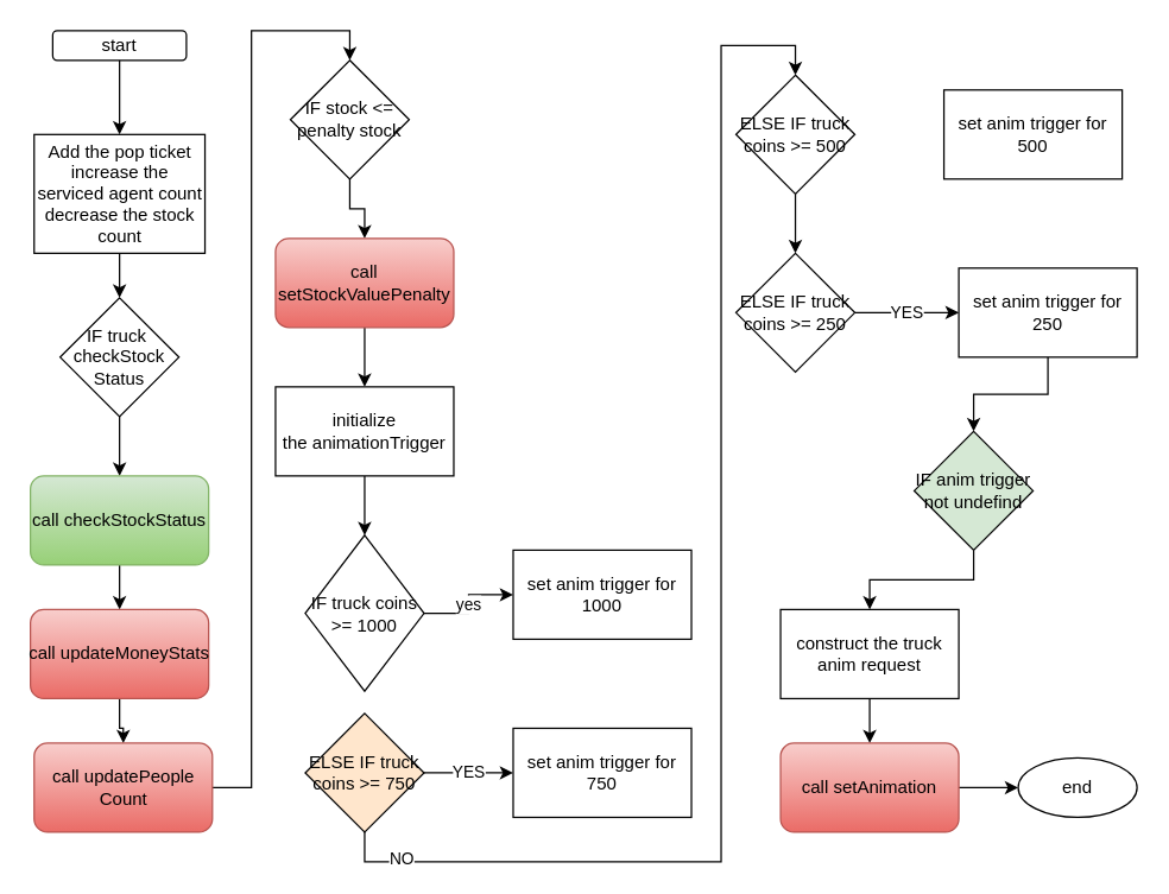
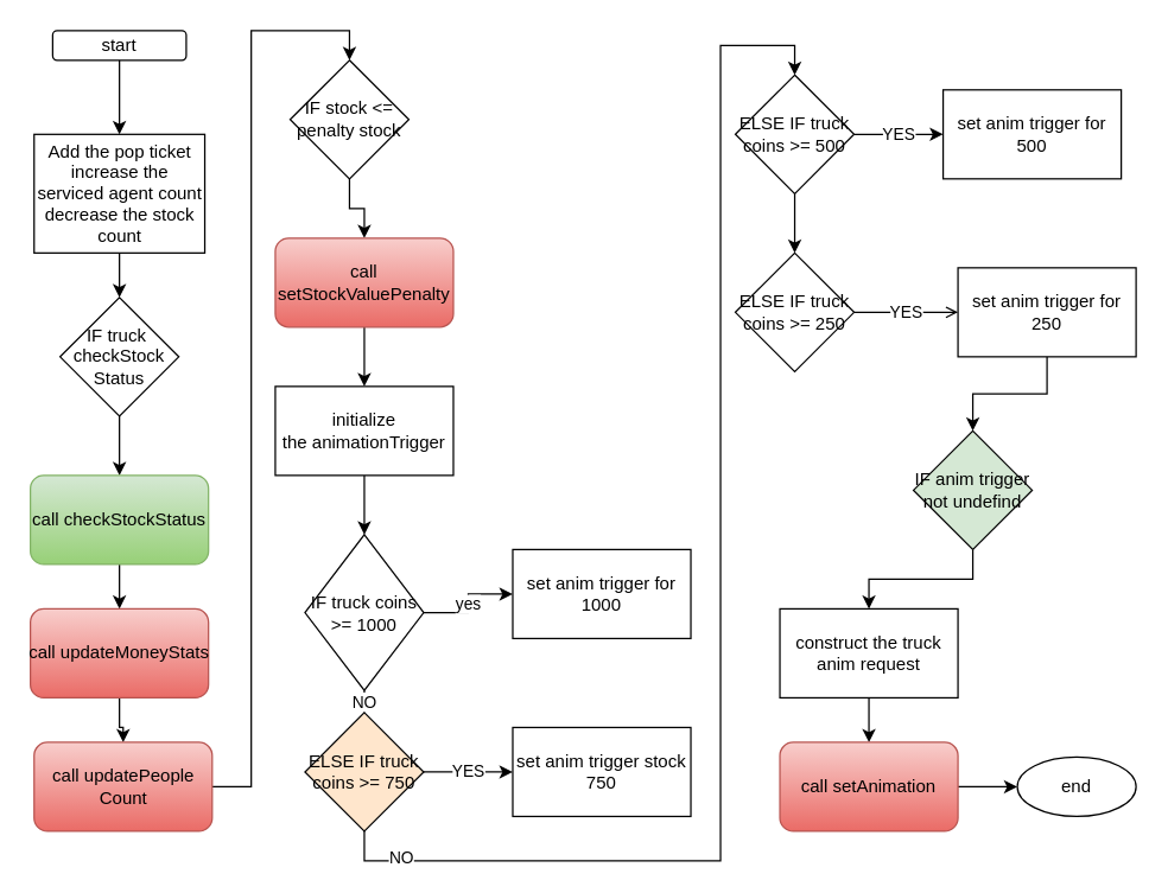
  <mxCell id="0" />
  <mxCell id="1" parent="0" />
  <mxCell id="2" value="" style="edgeStyle=orthogonalEdgeStyle;rounded=0;orthogonalLoop=1;jettySize=auto;html=1;" edge="1" parent="1" source="3" target="5"><mxGeometry relative="1" as="geometry" /></mxCell>
  <mxCell id="3" value="start" style="rounded=1;whiteSpace=wrap;html=1;" vertex="1" parent="1"><mxGeometry x="35" y="20" width="90" height="20" as="geometry" /></mxCell>
  <mxCell id="4" value="" style="edgeStyle=orthogonalEdgeStyle;rounded=0;orthogonalLoop=1;jettySize=auto;html=1;" edge="1" parent="1" source="5" target="7"><mxGeometry relative="1" as="geometry" /></mxCell>
  <mxCell id="5" value="Add the pop ticket&lt;br&gt;increase the serviced agent count&lt;br&gt;decrease the stock count" style="rounded=0;whiteSpace=wrap;html=1;" vertex="1" parent="1"><mxGeometry x="22.5" y="90" width="115" height="80" as="geometry" /></mxCell>
  <mxCell id="6" value="" style="edgeStyle=orthogonalEdgeStyle;rounded=0;orthogonalLoop=1;jettySize=auto;html=1;" edge="1" parent="1" source="7" target="9"><mxGeometry relative="1" as="geometry" /></mxCell>
  <mxCell id="7" value="IF truck&amp;nbsp;&lt;br&gt;checkStock&lt;br&gt;Status" style="rhombus;whiteSpace=wrap;html=1;" vertex="1" parent="1"><mxGeometry x="40" y="200" width="80" height="80" as="geometry" /></mxCell>
  <mxCell id="8" value="" style="edgeStyle=orthogonalEdgeStyle;rounded=0;orthogonalLoop=1;jettySize=auto;html=1;" edge="1" parent="1" source="9" target="11"><mxGeometry relative="1" as="geometry" /></mxCell>
  <mxCell id="9" value="call&amp;nbsp;checkStockStatus" style="rounded=1;whiteSpace=wrap;html=1;fillColor=#d5e8d4;gradientColor=#97d077;strokeColor=#82b366;" vertex="1" parent="1"><mxGeometry x="20" y="320" width="120" height="60" as="geometry" /></mxCell>
  <mxCell id="10" value="" style="edgeStyle=orthogonalEdgeStyle;rounded=0;orthogonalLoop=1;jettySize=auto;html=1;" edge="1" parent="1" source="11" target="13"><mxGeometry relative="1" as="geometry" /></mxCell>
  <mxCell id="11" value="call&amp;nbsp;updateMoneyStats" style="rounded=1;whiteSpace=wrap;html=1;fillColor=#f8cecc;gradientColor=#ea6b66;strokeColor=#b85450;" vertex="1" parent="1"><mxGeometry x="20" y="410" width="120" height="60" as="geometry" /></mxCell>
  <mxCell id="12" style="edgeStyle=orthogonalEdgeStyle;rounded=0;orthogonalLoop=1;jettySize=auto;html=1;entryX=0.5;entryY=0;entryDx=0;entryDy=0;" edge="1" parent="1" source="13" target="15"><mxGeometry relative="1" as="geometry" /></mxCell>
  <mxCell id="13" value="call&amp;nbsp;updatePeople&lt;br&gt;Count" style="rounded=1;whiteSpace=wrap;html=1;fillColor=#f8cecc;gradientColor=#ea6b66;strokeColor=#b85450;" vertex="1" parent="1"><mxGeometry x="22.5" y="500" width="120" height="60" as="geometry" /></mxCell>
  <mxCell id="14" value="" style="edgeStyle=orthogonalEdgeStyle;rounded=0;orthogonalLoop=1;jettySize=auto;html=1;" edge="1" parent="1" source="15" target="17"><mxGeometry relative="1" as="geometry" /></mxCell>
  <mxCell id="15" value="IF stock &amp;lt;= penalty stock" style="rhombus;whiteSpace=wrap;html=1;" vertex="1" parent="1"><mxGeometry x="195" y="40" width="80" height="80" as="geometry" /></mxCell>
  <mxCell id="16" value="" style="edgeStyle=orthogonalEdgeStyle;rounded=0;orthogonalLoop=1;jettySize=auto;html=1;" edge="1" parent="1" source="17" target="19"><mxGeometry relative="1" as="geometry" /></mxCell>
  <mxCell id="17" value="call setStockValuePenalty" style="rounded=1;whiteSpace=wrap;html=1;fillColor=#f8cecc;gradientColor=#ea6b66;strokeColor=#b85450;" vertex="1" parent="1"><mxGeometry x="185" y="160" width="120" height="60" as="geometry" /></mxCell>
  <mxCell id="18" value="" style="edgeStyle=orthogonalEdgeStyle;rounded=0;orthogonalLoop=1;jettySize=auto;html=1;" edge="1" parent="1" source="19" target="22"><mxGeometry relative="1" as="geometry" /></mxCell>
  <mxCell id="19" value="initialize the&amp;nbsp;animationTrigger" style="rounded=0;whiteSpace=wrap;html=1;" vertex="1" parent="1"><mxGeometry x="185" y="260" width="120" height="60" as="geometry" /></mxCell>
  <mxCell id="20" value="yes" style="edgeStyle=orthogonalEdgeStyle;rounded=0;orthogonalLoop=1;jettySize=auto;html=1;" edge="1" parent="1" source="22" target="23"><mxGeometry relative="1" as="geometry" /></mxCell>
+ <mxCell id="21" value="NO" style="edgeStyle=orthogonalEdgeStyle;rounded=0;orthogonalLoop=1;jettySize=auto;html=1;" edge="1" parent="1" source="22" target="27"><mxGeometry relative="1" as="geometry"><Array as="points"><mxPoint x="245" y="460" /><mxPoint x="245" y="460" /></Array></mxGeometry></mxCell>
  <mxCell id="22" value="IF truck coins &amp;gt;= 1000" style="rhombus;whiteSpace=wrap;html=1;rounded=0;" vertex="1" parent="1"><mxGeometry x="205" y="360" width="80" height="105" as="geometry" /></mxCell>
  <mxCell id="23" value="set anim trigger for 1000" style="whiteSpace=wrap;html=1;rounded=0;" vertex="1" parent="1"><mxGeometry x="345" y="370" width="120" height="60" as="geometry" /></mxCell>
  <mxCell id="24" value="YES" style="edgeStyle=orthogonalEdgeStyle;rounded=0;orthogonalLoop=1;jettySize=auto;html=1;" edge="1" parent="1" source="27" target="28"><mxGeometry relative="1" as="geometry" /></mxCell>
  <mxCell id="25" style="edgeStyle=orthogonalEdgeStyle;rounded=0;orthogonalLoop=1;jettySize=auto;html=1;entryX=0.5;entryY=0;entryDx=0;entryDy=0;" edge="1" parent="1" source="27" target="31"><mxGeometry relative="1" as="geometry"><Array as="points"><mxPoint x="245" y="580" /><mxPoint x="485" y="580" /><mxPoint x="485" y="30" /><mxPoint x="535" y="30" /></Array></mxGeometry></mxCell>
  <mxCell id="26" value="NO" style="edgeLabel;html=1;align=center;verticalAlign=middle;resizable=0;points=[];" vertex="1" connectable="0" parent="25"><mxGeometry x="-0.9" y="3" relative="1" as="geometry"><mxPoint as="offset" /></mxGeometry></mxCell>
  <mxCell id="27" value="ELSE IF truck coins &amp;gt;= 750" style="rhombus;whiteSpace=wrap;html=1;rounded=0;fillColor=#ffe6cc;" vertex="1" parent="1"><mxGeometry x="205" y="480" width="80" height="80" as="geometry" /></mxCell>
- <mxCell id="28" value="set anim trigger for 750" style="whiteSpace=wrap;html=1;rounded=0;" vertex="1" parent="1"><mxGeometry x="345" y="490" width="120" height="60" as="geometry" /></mxCell>
+ <mxCell id="28" value="set anim trigger stock 750" style="whiteSpace=wrap;html=1;rounded=0;" vertex="1" parent="1"><mxGeometry x="345" y="490" width="120" height="60" as="geometry" /></mxCell>
+ <mxCell id="29" value="YES" style="edgeStyle=orthogonalEdgeStyle;rounded=0;orthogonalLoop=1;jettySize=auto;html=1;" edge="1" parent="1" source="31" target="32"><mxGeometry relative="1" as="geometry" /></mxCell>
  <mxCell id="30" value="" style="edgeStyle=orthogonalEdgeStyle;rounded=0;orthogonalLoop=1;jettySize=auto;html=1;" edge="1" parent="1" source="31" target="34"><mxGeometry relative="1" as="geometry" /></mxCell>
  <mxCell id="31" value="ELSE IF truck coins &amp;gt;= 500" style="rhombus;whiteSpace=wrap;html=1;rounded=0;" vertex="1" parent="1"><mxGeometry x="495" y="50" width="80" height="80" as="geometry" /></mxCell>
  <mxCell id="32" value="set anim trigger for 500" style="whiteSpace=wrap;html=1;rounded=0;" vertex="1" parent="1"><mxGeometry x="635" y="60" width="120" height="60" as="geometry" /></mxCell>
- <mxCell id="33" value="YES" style="edgeStyle=orthogonalEdgeStyle;rounded=0;orthogonalLoop=1;jettySize=auto;html=1;" edge="1" parent="1" source="34" target="36"><mxGeometry relative="1" as="geometry" /></mxCell>
+ <mxCell id="33" value="YES" style="edgeStyle=orthogonalEdgeStyle;rounded=0;orthogonalLoop=1;jettySize=auto;html=1;endArrow=open;" edge="1" parent="1" source="34" target="36"><mxGeometry relative="1" as="geometry" /></mxCell>
  <mxCell id="34" value="ELSE IF truck coins &amp;gt;= 250" style="rhombus;whiteSpace=wrap;html=1;rounded=0;" vertex="1" parent="1"><mxGeometry x="495" y="170" width="80" height="80" as="geometry" /></mxCell>
  <mxCell id="35" value="" style="edgeStyle=orthogonalEdgeStyle;rounded=0;orthogonalLoop=1;jettySize=auto;html=1;" edge="1" parent="1" source="36" target="38"><mxGeometry relative="1" as="geometry" /></mxCell>
  <mxCell id="36" value="set anim trigger for 250" style="whiteSpace=wrap;html=1;rounded=0;" vertex="1" parent="1"><mxGeometry x="645" y="180" width="120" height="60" as="geometry" /></mxCell>
  <mxCell id="37" value="" style="edgeStyle=orthogonalEdgeStyle;rounded=0;orthogonalLoop=1;jettySize=auto;html=1;" edge="1" parent="1" source="38" target="40"><mxGeometry relative="1" as="geometry" /></mxCell>
  <mxCell id="38" value="IF anim trigger not undefind" style="rhombus;whiteSpace=wrap;html=1;rounded=0;fillColor=#d5e8d4;" vertex="1" parent="1"><mxGeometry x="615" y="290" width="80" height="80" as="geometry" /></mxCell>
  <mxCell id="39" value="" style="edgeStyle=orthogonalEdgeStyle;rounded=0;orthogonalLoop=1;jettySize=auto;html=1;" edge="1" parent="1" source="40" target="42"><mxGeometry relative="1" as="geometry" /></mxCell>
  <mxCell id="40" value="construct the truck anim request" style="whiteSpace=wrap;html=1;rounded=0;" vertex="1" parent="1"><mxGeometry x="525" y="410" width="120" height="60" as="geometry" /></mxCell>
  <mxCell id="41" value="" style="edgeStyle=orthogonalEdgeStyle;rounded=0;orthogonalLoop=1;jettySize=auto;html=1;" edge="1" parent="1" source="42" target="43"><mxGeometry relative="1" as="geometry" /></mxCell>
  <mxCell id="42" value="call&amp;nbsp;setAnimation" style="rounded=1;whiteSpace=wrap;html=1;fillColor=#f8cecc;gradientColor=#ea6b66;strokeColor=#b85450;" vertex="1" parent="1"><mxGeometry x="525" y="500" width="120" height="60" as="geometry" /></mxCell>
  <mxCell id="43" value="end" style="ellipse;whiteSpace=wrap;html=1;" vertex="1" parent="1"><mxGeometry x="685" y="510" width="80" height="40" as="geometry" /></mxCell>
